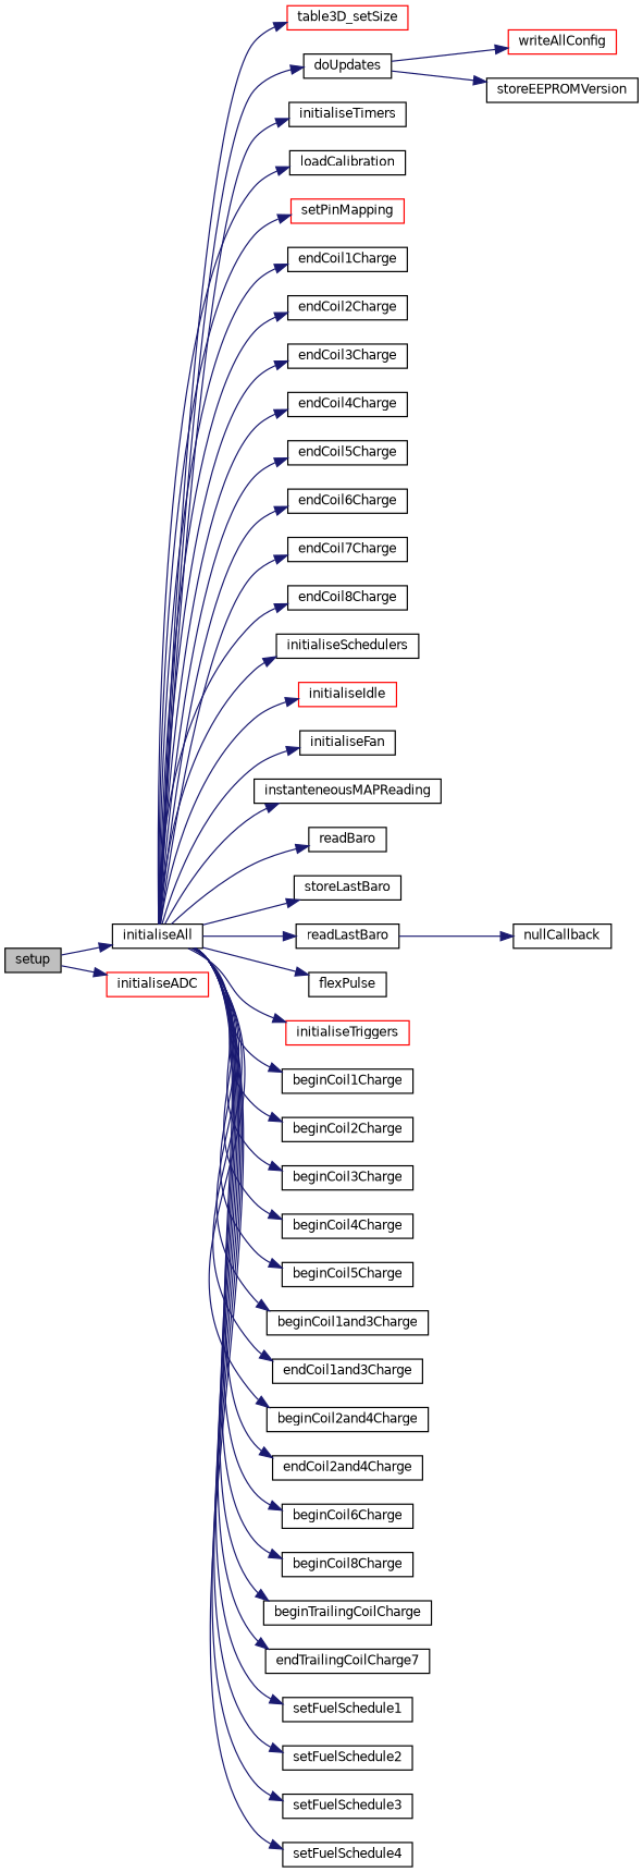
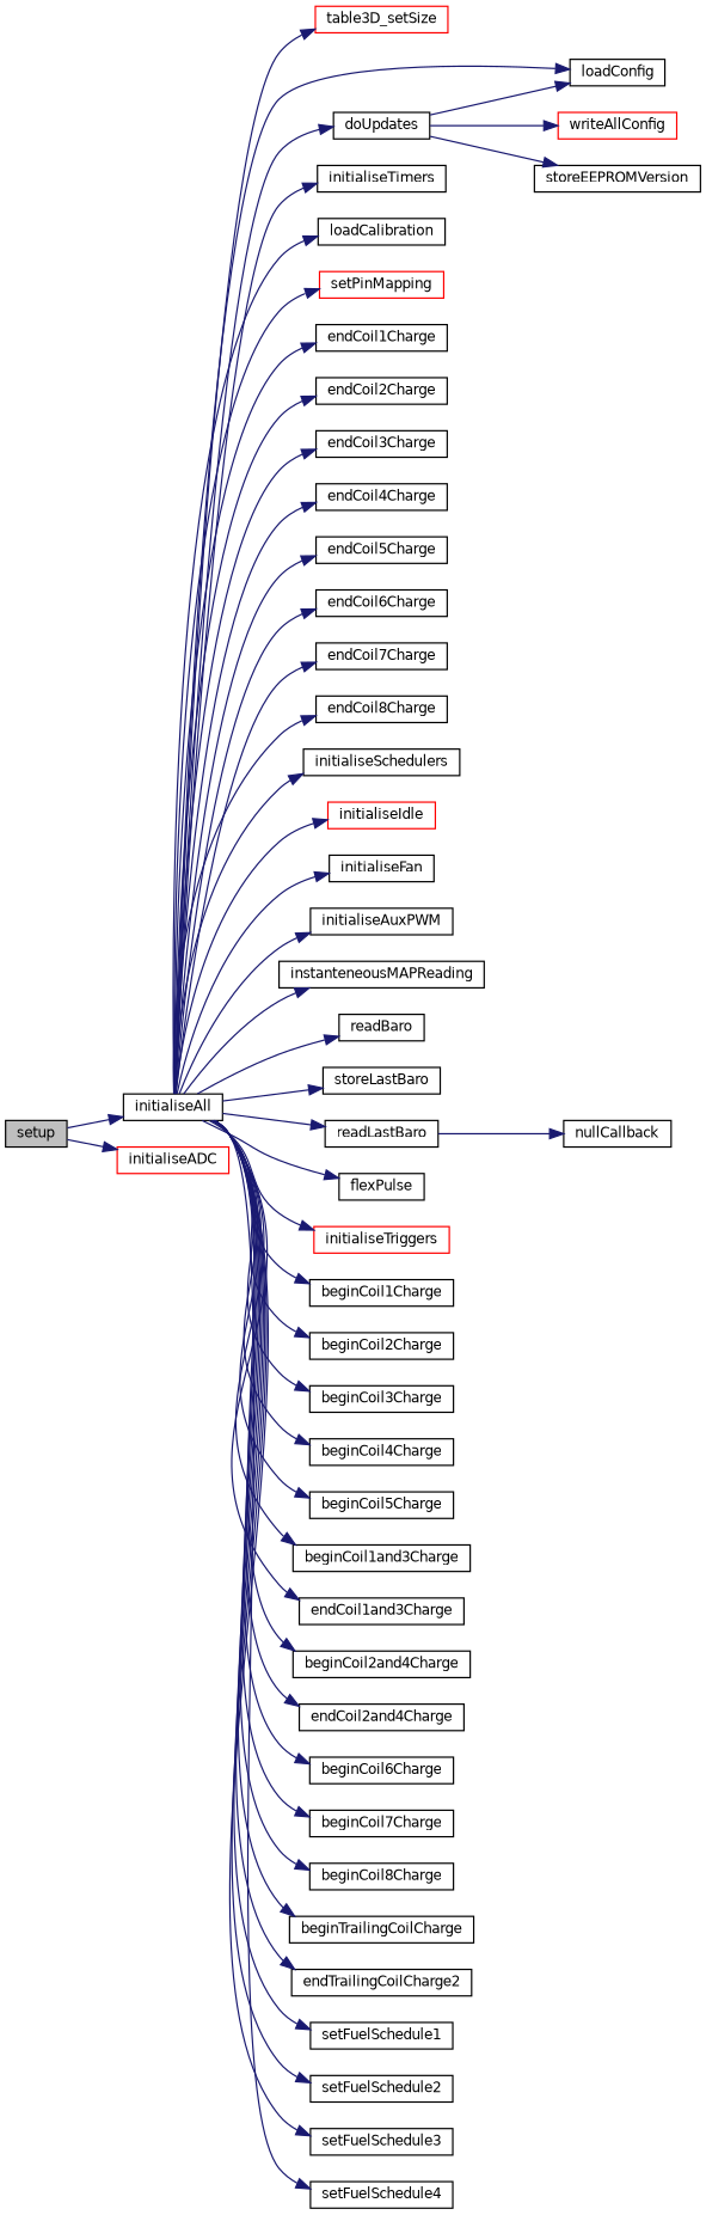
  digraph {
    fontname="DejaVu Sans"
    rankdir=LR
    node [color=black fillcolor=white fontname="DejaVu Sans" fontsize=10 shape=record style=filled]
    edge [color=midnightblue fontname="DejaVu Sans" fontsize=10 labelfontname=Helvetica labelfontsize=10 style=solid]
    n1 [fillcolor=grey75 fontcolor=black height=0.2 label=setup width=0.4]
    n2 [height=0.2 label=initialiseAll width=0.4]
    n3 [color=red height=0.2 label=initialiseADC width=0.4]
    n4 [color=red height=0.2 label=table3D_setSize width=0.4]
+   n5 [height=0.2 label=loadConfig width=0.4]
    n6 [height=0.2 label=doUpdates width=0.4]
    n7 [height=0.2 label=initialiseTimers width=0.4]
    n8 [height=0.2 label=loadCalibration width=0.4]
    n9 [color=red height=0.2 label=setPinMapping width=0.4]
    n10 [height=0.2 label=endCoil1Charge width=0.4]
    n11 [height=0.2 label=endCoil2Charge width=0.4]
    n12 [height=0.2 label=endCoil3Charge width=0.4]
    n13 [height=0.2 label=endCoil4Charge width=0.4]
    n14 [height=0.2 label=endCoil5Charge width=0.4]
    n15 [height=0.2 label=endCoil6Charge width=0.4]
    n16 [height=0.2 label=endCoil7Charge width=0.4]
    n17 [height=0.2 label=endCoil8Charge width=0.4]
    n18 [height=0.2 label=initialiseSchedulers width=0.4]
    n19 [color=red height=0.2 label=initialiseIdle width=0.4]
    n20 [height=0.2 label=initialiseFan width=0.4]
+   n21 [height=0.2 label=initialiseAuxPWM width=0.4]
    n22 [height=0.2 label=instanteneousMAPReading width=0.4]
    n23 [height=0.2 label=readBaro width=0.4]
    n24 [height=0.2 label=storeLastBaro width=0.4]
    n25 [height=0.2 label=readLastBaro width=0.4]
    n26 [height=0.2 label=flexPulse width=0.4]
    n27 [color=red height=0.2 label=initialiseTriggers width=0.4]
    n28 [height=0.2 label=beginCoil1Charge width=0.4]
    n29 [height=0.2 label=beginCoil2Charge width=0.4]
    n30 [height=0.2 label=beginCoil3Charge width=0.4]
    n31 [height=0.2 label=beginCoil4Charge width=0.4]
    n32 [height=0.2 label=beginCoil5Charge width=0.4]
    n33 [height=0.2 label=beginCoil1and3Charge width=0.4]
    n34 [height=0.2 label=endCoil1and3Charge width=0.4]
    n35 [height=0.2 label=beginCoil2and4Charge width=0.4]
    n36 [height=0.2 label=endCoil2and4Charge width=0.4]
    n37 [height=0.2 label=beginCoil6Charge width=0.4]
+   n38 [height=0.2 label=beginCoil7Charge width=0.4]
    n39 [height=0.2 label=beginCoil8Charge width=0.4]
    n40 [height=0.2 label=beginTrailingCoilCharge width=0.4]
-   n41 [height=0.2 label=endTrailingCoilCharge7 width=0.4]
+   n41 [height=0.2 label=endTrailingCoilCharge2 width=0.4]
    n42 [height=0.2 label=setFuelSchedule1 width=0.4]
    n43 [height=0.2 label=setFuelSchedule2 width=0.4]
    n44 [height=0.2 label=setFuelSchedule3 width=0.4]
    n45 [height=0.2 label=setFuelSchedule4 width=0.4]
    n46 [color=red height=0.2 label=writeAllConfig width=0.4]
    n47 [height=0.2 label=storeEEPROMVersion width=0.4]
    n48 [height=0.2 label=nullCallback width=0.4]
    n1 -> n2
    n1 -> n3
    n2 -> n4
+   n2 -> n5
    n2 -> n6
    n2 -> n7
    n2 -> n8
    n2 -> n9
    n2 -> n10
    n2 -> n11
    n2 -> n12
    n2 -> n13
    n2 -> n14
    n2 -> n15
    n2 -> n16
    n2 -> n17
    n2 -> n18
    n2 -> n19
    n2 -> n20
+   n2 -> n21
    n2 -> n22
    n2 -> n23
    n2 -> n24
    n2 -> n25
    n2 -> n26
    n2 -> n27
    n2 -> n28
    n2 -> n29
    n2 -> n30
    n2 -> n31
    n2 -> n32
    n2 -> n33
    n2 -> n34
    n2 -> n35
    n2 -> n36
    n2 -> n37
+   n2 -> n38
    n2 -> n39
    n2 -> n40
    n2 -> n41
    n2 -> n42
    n2 -> n43
    n2 -> n44
    n2 -> n45
+   n6 -> n5
    n6 -> n46
    n6 -> n47
    n25 -> n48
  }
